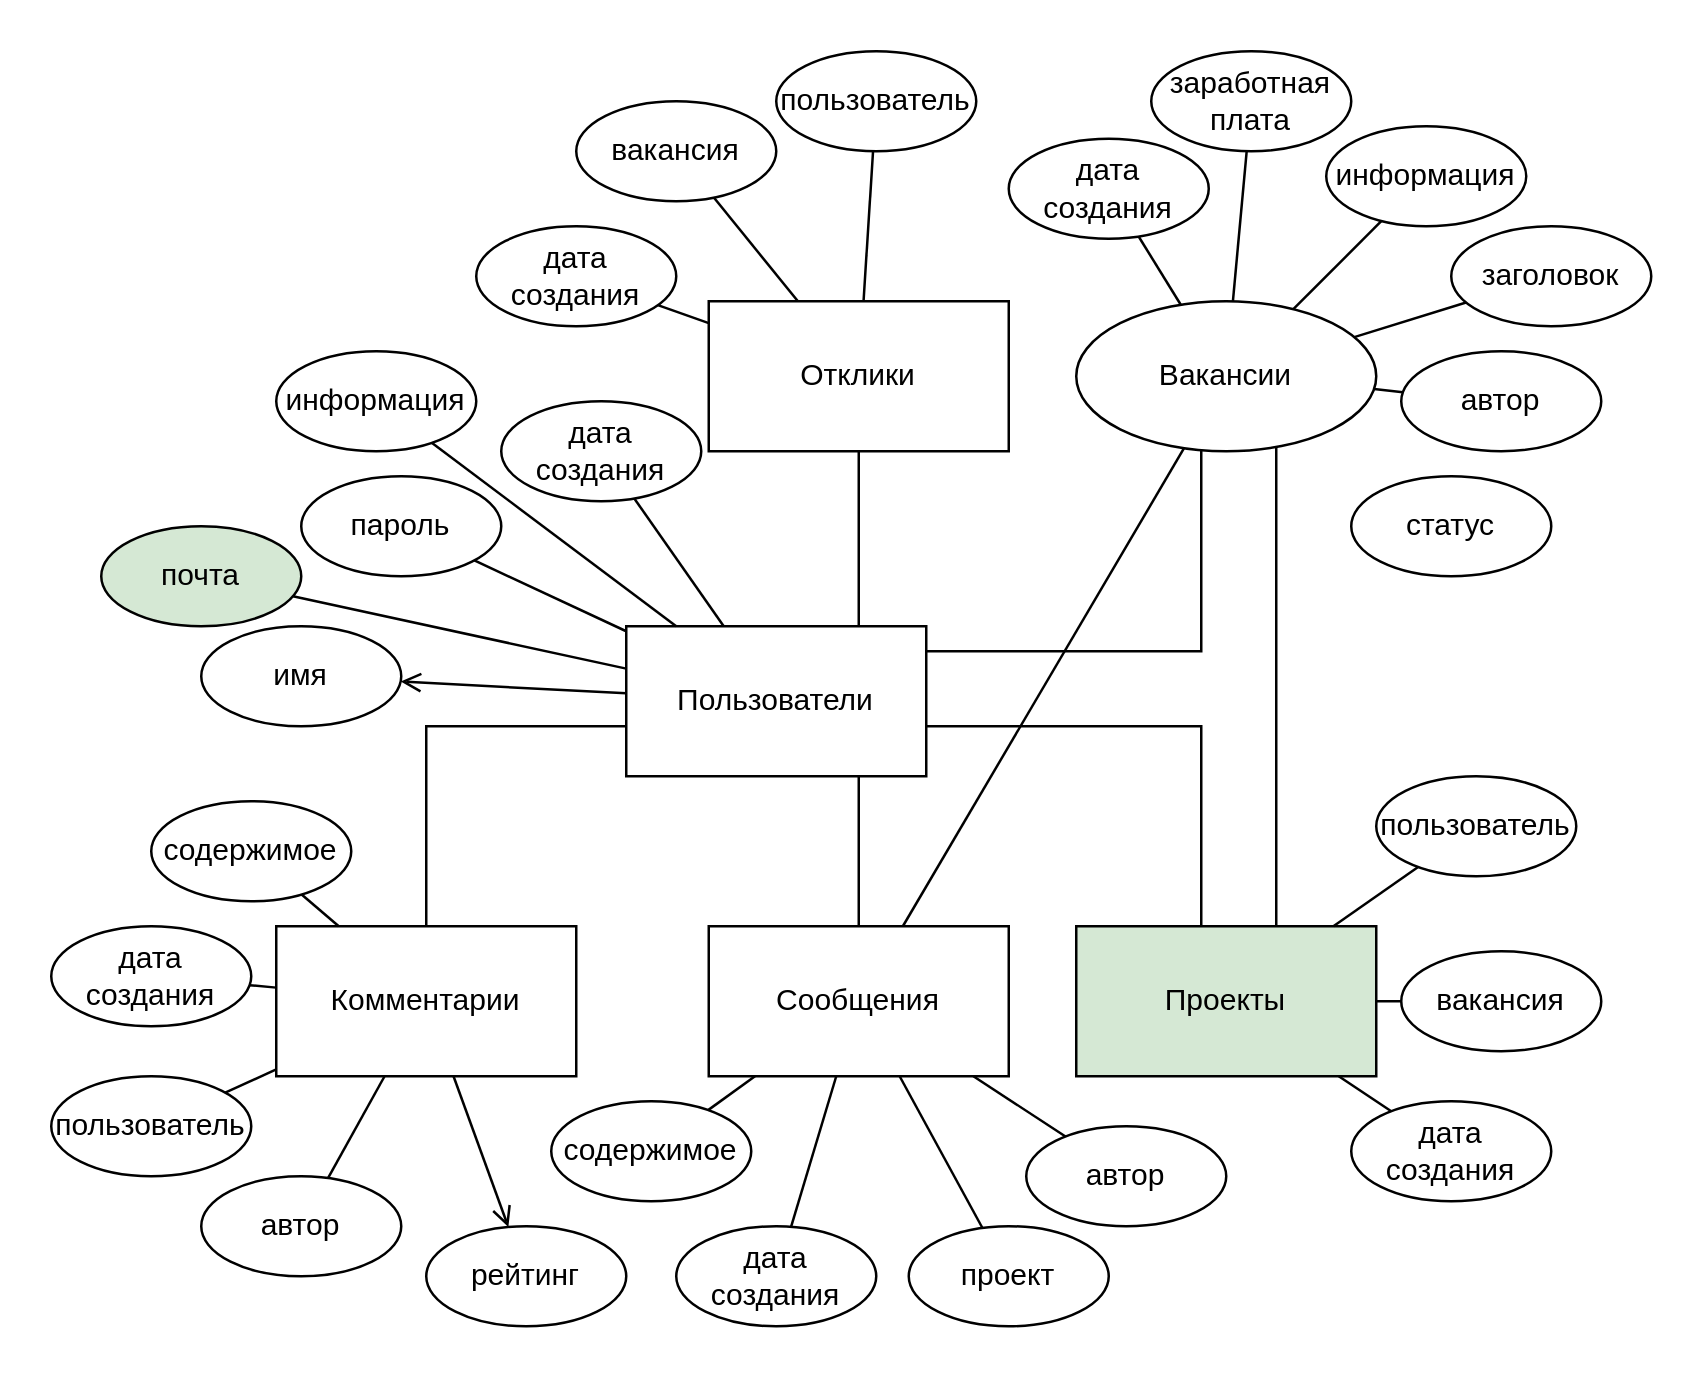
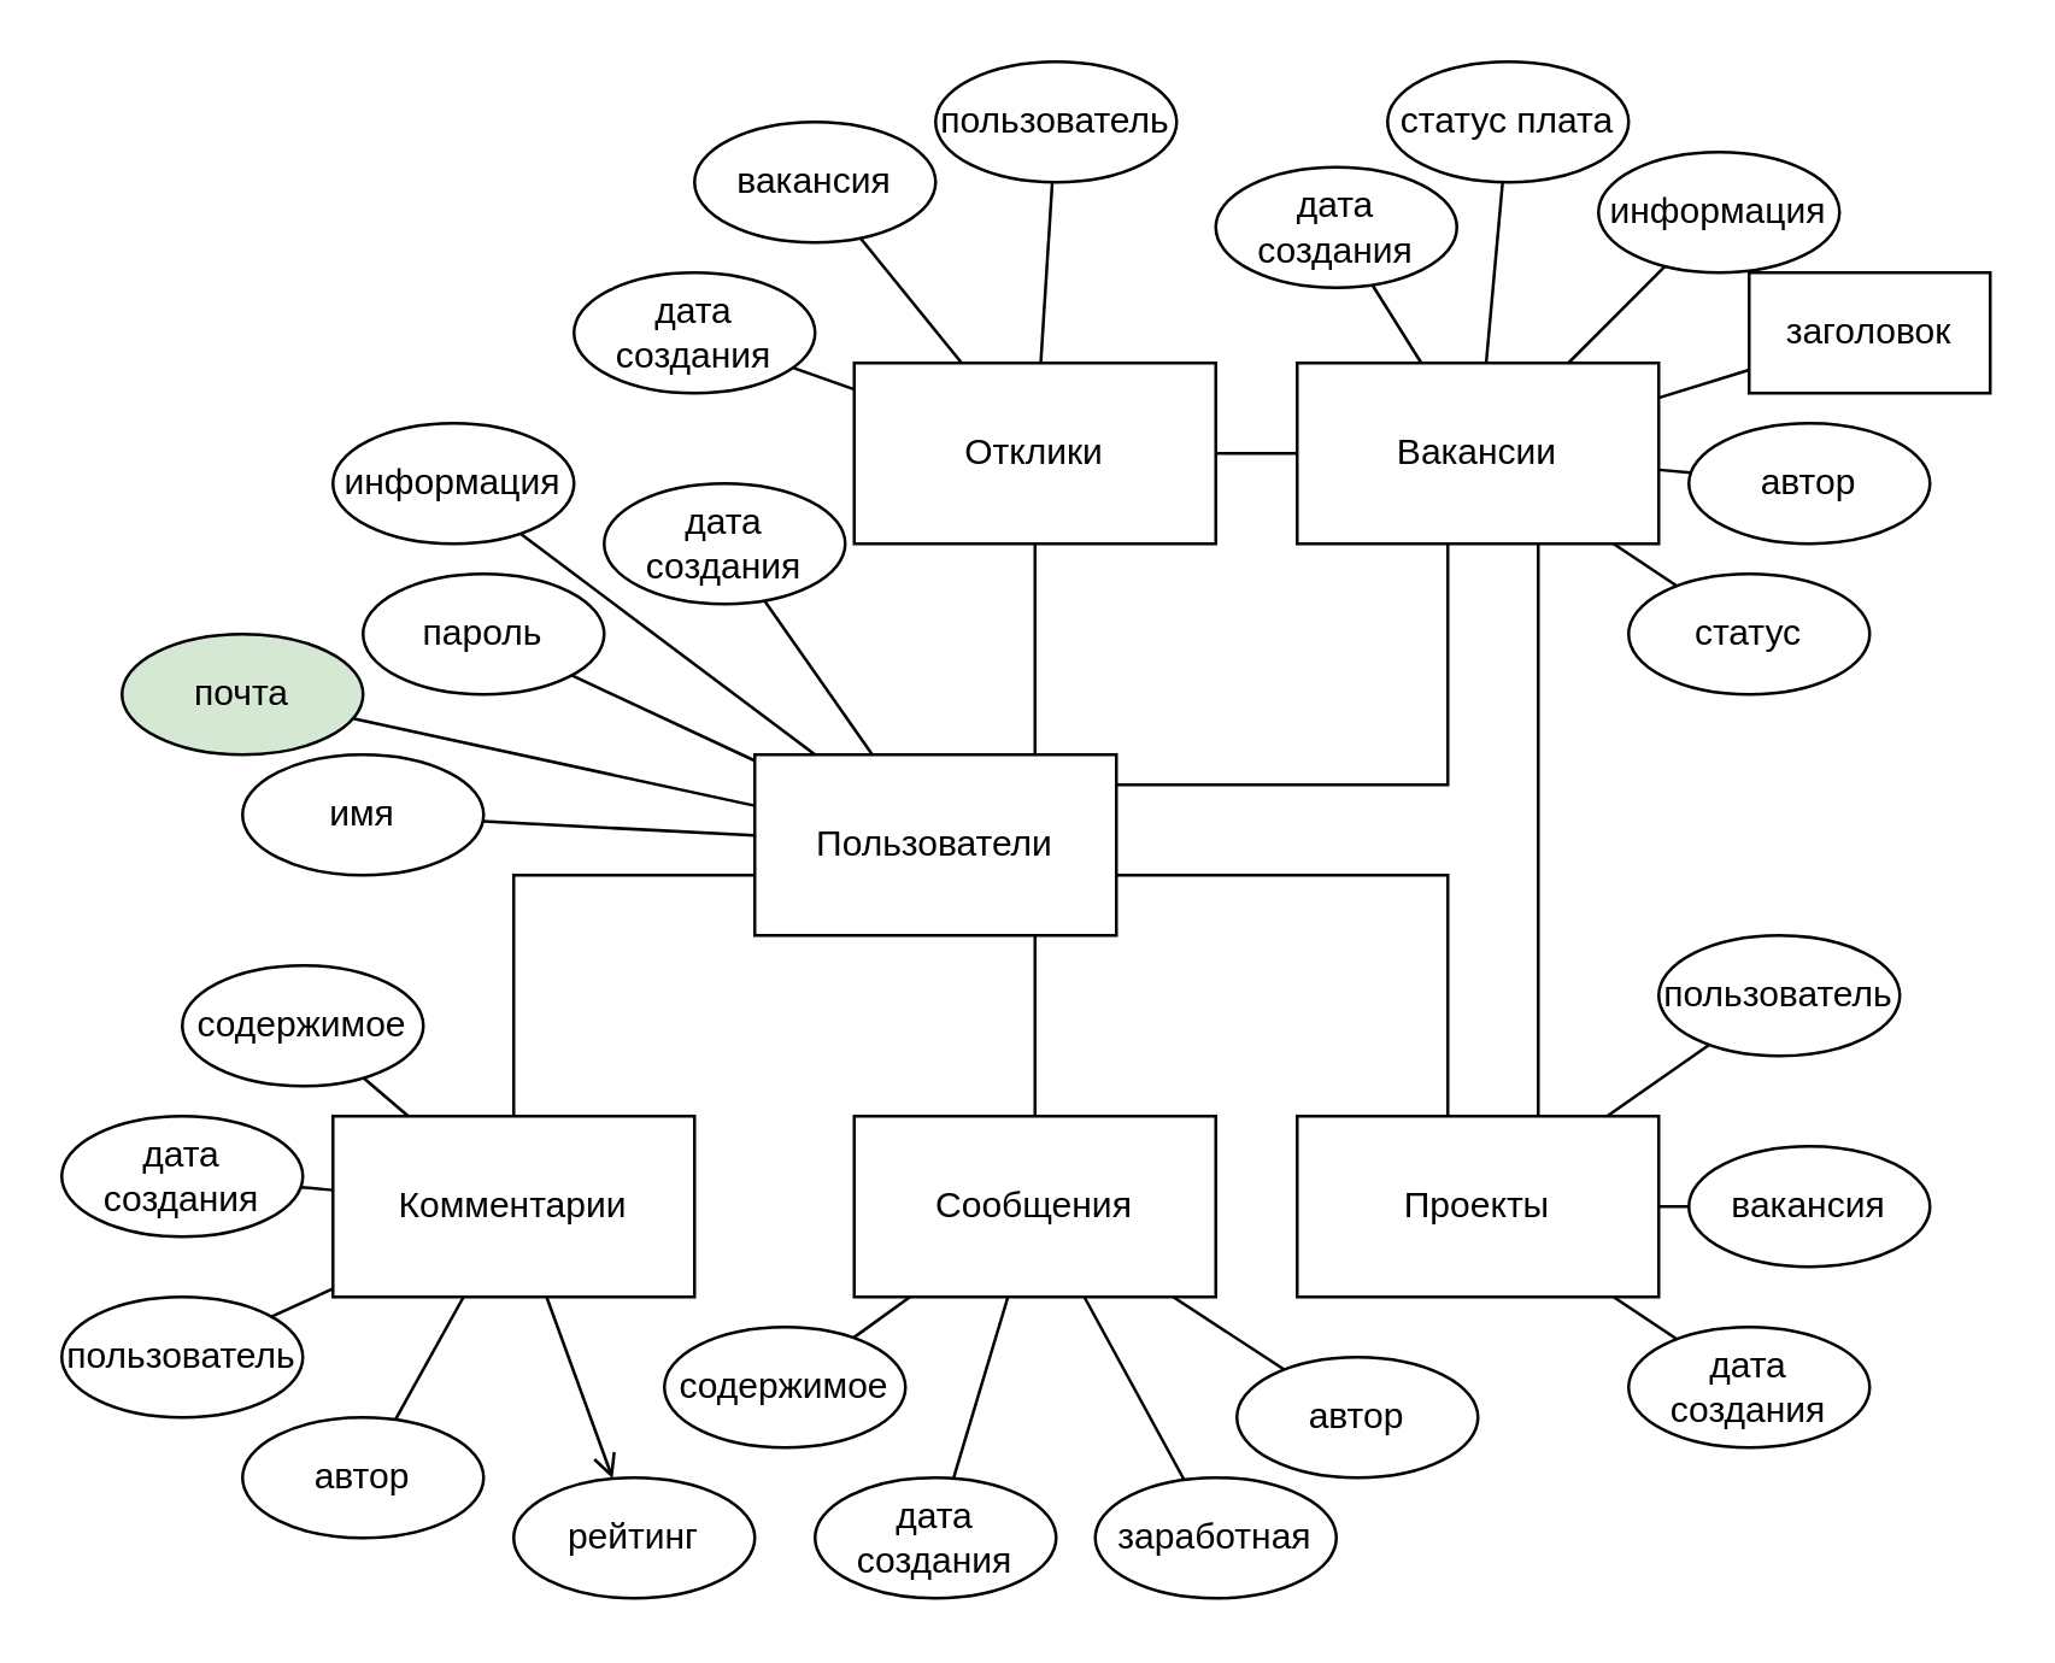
  <mxCell id="0" />
  <mxCell id="1" parent="0" />
  <mxCell id="2" value="Пользователи" style="rounded=0;whiteSpace=wrap;html=1;" vertex="1" parent="1"><mxGeometry x="250" y="250" width="120" height="60" as="geometry" /></mxCell>
- <mxCell id="3" value="Вакансии" style="ellipse;whiteSpace=wrap;html=1;" vertex="1" parent="1"><mxGeometry x="430" y="120" width="120" height="60" as="geometry" /></mxCell>
+ <mxCell id="3" value="Вакансии" style="rounded=0;whiteSpace=wrap;html=1;" vertex="1" parent="1"><mxGeometry x="430" y="120" width="120" height="60" as="geometry" /></mxCell>
  <mxCell id="4" value="Отклики" style="rounded=0;whiteSpace=wrap;html=1;" vertex="1" parent="1"><mxGeometry x="283" y="120" width="120" height="60" as="geometry" /></mxCell>
- <mxCell id="5" value="Проекты" style="rounded=0;whiteSpace=wrap;html=1;fillColor=#d5e8d4;" vertex="1" parent="1"><mxGeometry x="430" y="370" width="120" height="60" as="geometry" /></mxCell>
+ <mxCell id="5" value="Проекты" style="rounded=0;whiteSpace=wrap;html=1;" vertex="1" parent="1"><mxGeometry x="430" y="370" width="120" height="60" as="geometry" /></mxCell>
  <mxCell id="6" value="Сообщения" style="rounded=0;whiteSpace=wrap;html=1;" vertex="1" parent="1"><mxGeometry x="283" y="370" width="120" height="60" as="geometry" /></mxCell>
  <mxCell id="7" value="Комментарии" style="rounded=0;whiteSpace=wrap;html=1;" vertex="1" parent="1"><mxGeometry x="110" y="370" width="120" height="60" as="geometry" /></mxCell>
  <mxCell id="8" value="" style="endArrow=none;html=1;edgeStyle=orthogonalEdgeStyle;rounded=0;" edge="1" parent="1" source="2" target="3"><mxGeometry width="50" height="50" relative="1" as="geometry"><mxPoint x="260" y="255" as="sourcePoint" /><mxPoint x="310" y="205" as="targetPoint" /><Array as="points"><mxPoint x="480" y="260" /></Array></mxGeometry></mxCell>
  <mxCell id="9" value="" style="endArrow=none;html=1;edgeStyle=orthogonalEdgeStyle;rounded=0;" edge="1" parent="1" source="2" target="5"><mxGeometry width="50" height="50" relative="1" as="geometry"><mxPoint x="345" y="320" as="sourcePoint" /><mxPoint x="395" y="270" as="targetPoint" /><Array as="points"><mxPoint x="480" y="290" /></Array></mxGeometry></mxCell>
+ <mxCell id="10" value="" style="endArrow=none;html=1;edgeStyle=orthogonalEdgeStyle;rounded=0;" edge="1" parent="1" source="4" target="3"><mxGeometry width="50" height="50" relative="1" as="geometry"><mxPoint x="285" y="280" as="sourcePoint" /><mxPoint x="335" y="230" as="targetPoint" /></mxGeometry></mxCell>
  <mxCell id="11" value="" style="endArrow=none;html=1;edgeStyle=orthogonalEdgeStyle;rounded=0;" edge="1" parent="1" source="2" target="4"><mxGeometry width="50" height="50" relative="1" as="geometry"><mxPoint x="330" y="330" as="sourcePoint" /><mxPoint x="380" y="280" as="targetPoint" /><Array as="points"><mxPoint x="343" y="210" /><mxPoint x="343" y="210" /></Array></mxGeometry></mxCell>
  <mxCell id="12" value="" style="endArrow=none;html=1;edgeStyle=orthogonalEdgeStyle;rounded=0;" edge="1" parent="1" source="7" target="2"><mxGeometry width="50" height="50" relative="1" as="geometry"><mxPoint x="340" y="340" as="sourcePoint" /><mxPoint x="390" y="290" as="targetPoint" /><Array as="points"><mxPoint x="170" y="290" /></Array></mxGeometry></mxCell>
  <mxCell id="13" value="" style="endArrow=none;html=1;edgeStyle=orthogonalEdgeStyle;rounded=0;" edge="1" parent="1" source="6" target="2"><mxGeometry width="50" height="50" relative="1" as="geometry"><mxPoint x="365" y="340" as="sourcePoint" /><mxPoint x="415" y="290" as="targetPoint" /><Array as="points"><mxPoint x="343" y="330" /><mxPoint x="343" y="330" /></Array></mxGeometry></mxCell>
  <mxCell id="14" value="" style="endArrow=none;html=1;edgeStyle=orthogonalEdgeStyle;rounded=0;" edge="1" parent="1" source="3" target="5"><mxGeometry width="50" height="50" relative="1" as="geometry"><mxPoint x="470" y="290" as="sourcePoint" /><mxPoint x="540" y="300" as="targetPoint" /><Array as="points"><mxPoint x="510" y="270" /><mxPoint x="510" y="270" /></Array></mxGeometry></mxCell>
  <mxCell id="15" value="почта" style="ellipse;whiteSpace=wrap;html=1;fillColor=#d5e8d4;" vertex="1" parent="1"><mxGeometry x="40" y="210" width="80" height="40" as="geometry" /></mxCell>
  <mxCell id="16" value="" style="endArrow=none;html=1;" edge="1" parent="1" target="15" source="2"><mxGeometry width="50" height="50" relative="1" as="geometry"><mxPoint x="210" y="250" as="sourcePoint" /><mxPoint x="220" y="60" as="targetPoint" /></mxGeometry></mxCell>
  <mxCell id="17" value="имя" style="ellipse;whiteSpace=wrap;html=1;" vertex="1" parent="1"><mxGeometry x="80" y="250" width="80" height="40" as="geometry" /></mxCell>
- <mxCell id="18" value="" style="endArrow=open;html=1;" edge="1" parent="1" target="17" source="2"><mxGeometry width="50" height="50" relative="1" as="geometry"><mxPoint x="242.941" y="20" as="sourcePoint" /><mxPoint x="310" y="-70" as="targetPoint" /></mxGeometry></mxCell>
+ <mxCell id="18" value="" style="endArrow=none;html=1;" edge="1" parent="1" target="17" source="2"><mxGeometry width="50" height="50" relative="1" as="geometry"><mxPoint x="242.941" y="20" as="sourcePoint" /><mxPoint x="310" y="-70" as="targetPoint" /></mxGeometry></mxCell>
  <mxCell id="19" value="пароль" style="ellipse;whiteSpace=wrap;html=1;" vertex="1" parent="1"><mxGeometry x="120" y="190" width="80" height="40" as="geometry" /></mxCell>
  <mxCell id="20" value="" style="endArrow=none;html=1;" edge="1" parent="1" target="19" source="2"><mxGeometry width="50" height="50" relative="1" as="geometry"><mxPoint x="252.941" y="30" as="sourcePoint" /><mxPoint x="320" y="-60" as="targetPoint" /></mxGeometry></mxCell>
  <mxCell id="21" value="дата создания" style="ellipse;whiteSpace=wrap;html=1;" vertex="1" parent="1"><mxGeometry x="200" y="160" width="80" height="40" as="geometry" /></mxCell>
  <mxCell id="22" value="" style="endArrow=none;html=1;" edge="1" parent="1" target="21" source="2"><mxGeometry width="50" height="50" relative="1" as="geometry"><mxPoint x="262.941" y="40" as="sourcePoint" /><mxPoint x="330" y="-50" as="targetPoint" /></mxGeometry></mxCell>
  <mxCell id="23" value="информация" style="ellipse;whiteSpace=wrap;html=1;" vertex="1" parent="1"><mxGeometry x="110" y="140" width="80" height="40" as="geometry" /></mxCell>
  <mxCell id="24" value="" style="endArrow=none;html=1;" edge="1" parent="1" target="23" source="2"><mxGeometry width="50" height="50" relative="1" as="geometry"><mxPoint x="260.654" y="282.5" as="sourcePoint" /><mxPoint x="260" y="12.5" as="targetPoint" /></mxGeometry></mxCell>
- <mxCell id="25" value="заголовок" style="ellipse;whiteSpace=wrap;html=1;" vertex="1" parent="1"><mxGeometry x="580" y="90" width="80" height="40" as="geometry" /></mxCell>
+ <mxCell id="25" value="заголовок" style="whiteSpace=wrap;html=1;rounded=0;" vertex="1" parent="1"><mxGeometry x="580" y="90" width="80" height="40" as="geometry" /></mxCell>
  <mxCell id="26" value="" style="endArrow=none;html=1;" edge="1" parent="1" target="25" source="3"><mxGeometry width="50" height="50" relative="1" as="geometry"><mxPoint x="502.941" y="-40" as="sourcePoint" /><mxPoint x="570" y="-130" as="targetPoint" /></mxGeometry></mxCell>
  <mxCell id="27" value="автор" style="ellipse;whiteSpace=wrap;html=1;" vertex="1" parent="1"><mxGeometry x="560" y="140" width="80" height="40" as="geometry" /></mxCell>
  <mxCell id="28" value="" style="endArrow=none;html=1;" edge="1" parent="1" target="27" source="3"><mxGeometry width="50" height="50" relative="1" as="geometry"><mxPoint x="312.941" y="-5" as="sourcePoint" /><mxPoint x="380" y="-95" as="targetPoint" /></mxGeometry></mxCell>
  <mxCell id="29" value="информация" style="ellipse;whiteSpace=wrap;html=1;" vertex="1" parent="1"><mxGeometry x="530" y="50" width="80" height="40" as="geometry" /></mxCell>
  <mxCell id="30" value="" style="endArrow=none;html=1;" edge="1" parent="1" target="29" source="3"><mxGeometry width="50" height="50" relative="1" as="geometry"><mxPoint x="272.941" y="17" as="sourcePoint" /><mxPoint x="340" y="-73" as="targetPoint" /></mxGeometry></mxCell>
- <mxCell id="31" value="заработная плата" style="ellipse;whiteSpace=wrap;html=1;" vertex="1" parent="1"><mxGeometry x="460" y="20" width="80" height="40" as="geometry" /></mxCell>
+ <mxCell id="31" value="статус плата" style="ellipse;whiteSpace=wrap;html=1;" vertex="1" parent="1"><mxGeometry x="460" y="20" width="80" height="40" as="geometry" /></mxCell>
  <mxCell id="32" value="" style="endArrow=none;html=1;" edge="1" parent="1" target="31" source="3"><mxGeometry width="50" height="50" relative="1" as="geometry"><mxPoint x="222.941" y="-21" as="sourcePoint" /><mxPoint x="290" y="-111" as="targetPoint" /></mxGeometry></mxCell>
  <mxCell id="33" value="статус" style="ellipse;whiteSpace=wrap;html=1;" vertex="1" parent="1"><mxGeometry x="540" y="190" width="80" height="40" as="geometry" /></mxCell>
- <mxCell id="34" value="" style="endArrow=none;html=1;" edge="1" parent="1" target="6" source="3"><mxGeometry width="50" height="50" relative="1" as="geometry"><mxPoint x="262.941" y="-2.5" as="sourcePoint" /><mxPoint x="330" y="-92.5" as="targetPoint" /></mxGeometry></mxCell>
+ <mxCell id="34" value="" style="endArrow=none;html=1;" edge="1" parent="1" target="33" source="3"><mxGeometry width="50" height="50" relative="1" as="geometry"><mxPoint x="262.941" y="-2.5" as="sourcePoint" /><mxPoint x="330" y="-92.5" as="targetPoint" /></mxGeometry></mxCell>
  <mxCell id="35" value="дата создания" style="ellipse;whiteSpace=wrap;html=1;" vertex="1" parent="1"><mxGeometry x="403" y="55" width="80" height="40" as="geometry" /></mxCell>
  <mxCell id="36" value="" style="endArrow=none;html=1;" edge="1" parent="1" target="35" source="3"><mxGeometry width="50" height="50" relative="1" as="geometry"><mxPoint x="302.941" y="-2.5" as="sourcePoint" /><mxPoint x="370" y="-92.5" as="targetPoint" /></mxGeometry></mxCell>
  <mxCell id="37" value="пользователь" style="ellipse;whiteSpace=wrap;html=1;" vertex="1" parent="1"><mxGeometry x="310" y="20" width="80" height="40" as="geometry" /></mxCell>
  <mxCell id="38" value="" style="endArrow=none;html=1;" edge="1" parent="1" target="37" source="4"><mxGeometry width="50" height="50" relative="1" as="geometry"><mxPoint x="292.941" y="-2.5" as="sourcePoint" /><mxPoint x="360" y="-92.5" as="targetPoint" /></mxGeometry></mxCell>
  <mxCell id="39" value="вакансия" style="ellipse;whiteSpace=wrap;html=1;" vertex="1" parent="1"><mxGeometry x="230" y="40" width="80" height="40" as="geometry" /></mxCell>
  <mxCell id="40" value="" style="endArrow=none;html=1;" edge="1" parent="1" target="39" source="4"><mxGeometry width="50" height="50" relative="1" as="geometry"><mxPoint x="222.941" y="-40" as="sourcePoint" /><mxPoint x="290" y="-130" as="targetPoint" /></mxGeometry></mxCell>
  <mxCell id="41" value="дата создания" style="ellipse;whiteSpace=wrap;html=1;" vertex="1" parent="1"><mxGeometry x="190" y="90" width="80" height="40" as="geometry" /></mxCell>
  <mxCell id="42" value="" style="endArrow=none;html=1;" edge="1" parent="1" target="41" source="4"><mxGeometry width="50" height="50" relative="1" as="geometry"><mxPoint x="312.941" y="-110" as="sourcePoint" /><mxPoint x="380" y="-200" as="targetPoint" /></mxGeometry></mxCell>
  <mxCell id="43" value="пользователь" style="ellipse;whiteSpace=wrap;html=1;" vertex="1" parent="1"><mxGeometry x="550" y="310" width="80" height="40" as="geometry" /></mxCell>
  <mxCell id="44" value="" style="endArrow=none;html=1;" edge="1" parent="1" target="43" source="5"><mxGeometry width="50" height="50" relative="1" as="geometry"><mxPoint x="637.914" y="540" as="sourcePoint" /><mxPoint x="653" y="327.5" as="targetPoint" /></mxGeometry></mxCell>
  <mxCell id="45" value="вакансия" style="ellipse;whiteSpace=wrap;html=1;" vertex="1" parent="1"><mxGeometry x="560" y="380" width="80" height="40" as="geometry" /></mxCell>
  <mxCell id="46" value="" style="endArrow=none;html=1;" edge="1" parent="1" target="45" source="5"><mxGeometry width="50" height="50" relative="1" as="geometry"><mxPoint x="611.64" y="540" as="sourcePoint" /><mxPoint x="583" y="290" as="targetPoint" /></mxGeometry></mxCell>
  <mxCell id="47" value="дата создания" style="ellipse;whiteSpace=wrap;html=1;" vertex="1" parent="1"><mxGeometry x="540" y="440" width="80" height="40" as="geometry" /></mxCell>
  <mxCell id="48" value="" style="endArrow=none;html=1;" edge="1" parent="1" target="47" source="5"><mxGeometry width="50" height="50" relative="1" as="geometry"><mxPoint x="576" y="548.806" as="sourcePoint" /><mxPoint x="673" y="220" as="targetPoint" /></mxGeometry></mxCell>
  <mxCell id="49" value="автор" style="ellipse;whiteSpace=wrap;html=1;" vertex="1" parent="1"><mxGeometry x="410" y="450" width="80" height="40" as="geometry" /></mxCell>
  <mxCell id="50" value="" style="endArrow=none;html=1;" edge="1" parent="1" target="49" source="6"><mxGeometry width="50" height="50" relative="1" as="geometry"><mxPoint x="384.914" y="560" as="sourcePoint" /><mxPoint x="400" y="347.5" as="targetPoint" /></mxGeometry></mxCell>
- <mxCell id="51" value="проект" style="ellipse;whiteSpace=wrap;html=1;" vertex="1" parent="1"><mxGeometry x="363" y="490" width="80" height="40" as="geometry" /></mxCell>
+ <mxCell id="51" value="заработная" style="ellipse;whiteSpace=wrap;html=1;" vertex="1" parent="1"><mxGeometry x="363" y="490" width="80" height="40" as="geometry" /></mxCell>
  <mxCell id="52" value="" style="endArrow=none;html=1;" edge="1" parent="1" target="51" source="6"><mxGeometry width="50" height="50" relative="1" as="geometry"><mxPoint x="358.64" y="560" as="sourcePoint" /><mxPoint x="330" y="310" as="targetPoint" /></mxGeometry></mxCell>
  <mxCell id="53" value="дата создания" style="ellipse;whiteSpace=wrap;html=1;" vertex="1" parent="1"><mxGeometry x="270" y="490" width="80" height="40" as="geometry" /></mxCell>
  <mxCell id="54" value="" style="endArrow=none;html=1;" edge="1" parent="1" target="53" source="6"><mxGeometry width="50" height="50" relative="1" as="geometry"><mxPoint x="323" y="568.806" as="sourcePoint" /><mxPoint x="420" y="240" as="targetPoint" /></mxGeometry></mxCell>
  <mxCell id="55" value="содержимое" style="ellipse;whiteSpace=wrap;html=1;" vertex="1" parent="1"><mxGeometry x="220" y="440" width="80" height="40" as="geometry" /></mxCell>
  <mxCell id="56" value="" style="endArrow=none;html=1;" edge="1" parent="1" target="55" source="6"><mxGeometry width="50" height="50" relative="1" as="geometry"><mxPoint x="223.971" y="460" as="sourcePoint" /><mxPoint x="310" y="270" as="targetPoint" /></mxGeometry></mxCell>
  <mxCell id="57" value="автор" style="ellipse;whiteSpace=wrap;html=1;" vertex="1" parent="1"><mxGeometry x="80" y="470" width="80" height="40" as="geometry" /></mxCell>
  <mxCell id="58" value="" style="endArrow=none;html=1;" edge="1" parent="1" target="57" source="7"><mxGeometry width="50" height="50" relative="1" as="geometry"><mxPoint x="113.804" y="460" as="sourcePoint" /><mxPoint x="125" y="377.5" as="targetPoint" /></mxGeometry></mxCell>
  <mxCell id="59" value="пользователь" style="ellipse;whiteSpace=wrap;html=1;" vertex="1" parent="1"><mxGeometry x="20" y="430" width="80" height="40" as="geometry" /></mxCell>
  <mxCell id="60" value="" style="endArrow=none;html=1;" edge="1" parent="1" target="59" source="7"><mxGeometry width="50" height="50" relative="1" as="geometry"><mxPoint x="84" y="460" as="sourcePoint" /><mxPoint x="55" y="340" as="targetPoint" /></mxGeometry></mxCell>
  <mxCell id="61" value="дата создания" style="ellipse;whiteSpace=wrap;html=1;" vertex="1" parent="1"><mxGeometry x="20" y="370" width="80" height="40" as="geometry" /></mxCell>
  <mxCell id="62" value="" style="endArrow=none;html=1;" edge="1" parent="1" target="61" source="7"><mxGeometry width="50" height="50" relative="1" as="geometry"><mxPoint x="59" y="460" as="sourcePoint" /><mxPoint x="145" y="270" as="targetPoint" /></mxGeometry></mxCell>
  <mxCell id="63" value="содержимое" style="ellipse;whiteSpace=wrap;html=1;" vertex="1" parent="1"><mxGeometry x="60" y="320" width="80" height="40" as="geometry" /></mxCell>
  <mxCell id="64" value="" style="endArrow=none;html=1;" edge="1" parent="1" target="63" source="7"><mxGeometry width="50" height="50" relative="1" as="geometry"><mxPoint x="26.454" y="460" as="sourcePoint" /><mxPoint x="35" y="300" as="targetPoint" /></mxGeometry></mxCell>
  <mxCell id="65" value="рейтинг" style="ellipse;whiteSpace=wrap;html=1;" vertex="1" parent="1"><mxGeometry x="170" y="490" width="80" height="40" as="geometry" /></mxCell>
  <mxCell id="66" value="" style="endArrow=open;html=1;" edge="1" parent="1" target="65" source="7"><mxGeometry width="50" height="50" relative="1" as="geometry"><mxPoint x="250.004" y="510" as="sourcePoint" /><mxPoint x="258.55" y="350" as="targetPoint" /></mxGeometry></mxCell>
